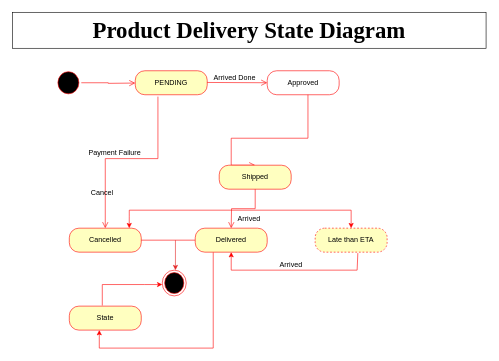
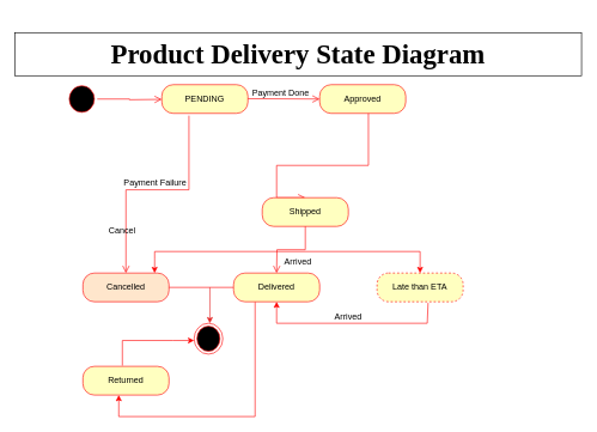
  <mxCell id="0" />
  <mxCell id="1" parent="0" />
  <mxCell id="2" value="" style="ellipse;html=1;shape=startState;fillColor=#000000;strokeColor=#ff0000;" parent="1" vertex="1"><mxGeometry x="92" y="115" width="43" height="45" as="geometry" /></mxCell>
  <mxCell id="3" value="" style="edgeStyle=orthogonalEdgeStyle;html=1;verticalAlign=bottom;endArrow=open;endSize=8;strokeColor=#ff0000;rounded=0;" parent="1" source="2" edge="1"><mxGeometry relative="1" as="geometry"><mxPoint x="225" y="138" as="targetPoint" /></mxGeometry></mxCell>
  <mxCell id="4" value="PENDING" style="rounded=1;whiteSpace=wrap;html=1;arcSize=40;fontColor=#000000;fillColor=#ffffc0;strokeColor=#ff0000;" parent="1" vertex="1"><mxGeometry x="225" y="117.5" width="120" height="40" as="geometry" /></mxCell>
  <mxCell id="5" value="" style="edgeStyle=orthogonalEdgeStyle;html=1;verticalAlign=bottom;endArrow=open;endSize=8;strokeColor=#ff0000;rounded=0;entryX=0;entryY=0.5;entryDx=0;entryDy=0;" parent="1" target="6" edge="1"><mxGeometry relative="1" as="geometry"><mxPoint x="435" y="137" as="targetPoint" /><mxPoint x="345" y="137" as="sourcePoint" /></mxGeometry></mxCell>
- <mxCell id="6" value="Approved" style="rounded=1;whiteSpace=wrap;html=1;arcSize=40;fontColor=#000000;fillColor=#ffffff;strokeColor=#ff0000;" parent="1" vertex="1"><mxGeometry x="445" y="117.5" width="120" height="40" as="geometry" /></mxCell>
- <mxCell id="7" value="Arrived Done" style="text;html=1;strokeColor=none;fillColor=none;align=center;verticalAlign=middle;whiteSpace=wrap;rounded=0;" parent="1" vertex="1"><mxGeometry x="346" y="114" width="90" height="30" as="geometry" /></mxCell>
+ <mxCell id="6" value="Approved" style="rounded=1;whiteSpace=wrap;html=1;arcSize=40;fontColor=#000000;fillColor=#ffffc0;strokeColor=#ff0000;" parent="1" vertex="1"><mxGeometry x="445" y="117.5" width="120" height="40" as="geometry" /></mxCell>
+ <mxCell id="7" value="Payment Done" style="text;html=1;strokeColor=none;fillColor=none;align=center;verticalAlign=middle;whiteSpace=wrap;rounded=0;" parent="1" vertex="1"><mxGeometry x="346" y="114" width="90" height="30" as="geometry" /></mxCell>
  <mxCell id="8" value="" style="edgeStyle=orthogonalEdgeStyle;html=1;verticalAlign=bottom;endArrow=open;endSize=8;strokeColor=#ff0000;rounded=0;exitX=0.315;exitY=1.078;exitDx=0;exitDy=0;exitPerimeter=0;" parent="1" source="4" edge="1"><mxGeometry relative="1" as="geometry"><mxPoint x="175" y="380" as="targetPoint" /><mxPoint x="285" y="230" as="sourcePoint" /><Array as="points"><mxPoint x="263" y="264" /><mxPoint x="175" y="264" /><mxPoint x="175" y="370" /></Array></mxGeometry></mxCell>
- <mxCell id="9" value="Cancelled" style="rounded=1;whiteSpace=wrap;html=1;arcSize=40;fontColor=#000000;fillColor=#ffffc0;strokeColor=#ff0000;" parent="1" vertex="1"><mxGeometry x="115" y="380" width="120" height="40" as="geometry" /></mxCell>
- <mxCell id="10" value="Payment Failure" style="text;html=1;strokeColor=none;fillColor=none;align=center;verticalAlign=middle;whiteSpace=wrap;rounded=0;" parent="1" vertex="1"><mxGeometry x="146" y="240" width="90" height="30" as="geometry" /></mxCell>
+ <mxCell id="9" value="Cancelled" style="rounded=1;whiteSpace=wrap;html=1;arcSize=40;fontColor=#000000;fillColor=#ffe6cc;strokeColor=#ff0000;" parent="1" vertex="1"><mxGeometry x="115" y="380" width="120" height="40" as="geometry" /></mxCell>
+ <mxCell id="10" value="Payment Failure" style="text;html=1;strokeColor=none;fillColor=none;align=center;verticalAlign=middle;whiteSpace=wrap;rounded=0;" parent="1" vertex="1"><mxGeometry x="171" y="240" width="90" height="30" as="geometry" /></mxCell>
  <mxCell id="11" value="" style="edgeStyle=orthogonalEdgeStyle;html=1;verticalAlign=bottom;endArrow=open;endSize=8;strokeColor=#ff0000;rounded=0;entryX=0.5;entryY=0;entryDx=0;entryDy=0;" parent="1" target="12" edge="1"><mxGeometry relative="1" as="geometry"><mxPoint x="435" y="300" as="targetPoint" /><mxPoint x="513" y="157.5" as="sourcePoint" /><Array as="points"><mxPoint x="513" y="230" /><mxPoint x="385" y="230" /></Array></mxGeometry></mxCell>
  <mxCell id="12" value="Shipped" style="rounded=1;whiteSpace=wrap;html=1;arcSize=40;fontColor=#000000;fillColor=#ffffc0;strokeColor=#ff0000;" parent="1" vertex="1"><mxGeometry x="365" y="275" width="120" height="40" as="geometry" /></mxCell>
  <mxCell id="13" value="Late than ETA" style="rounded=1;whiteSpace=wrap;html=1;arcSize=40;fontColor=#000000;fillColor=#ffffc0;strokeColor=#ff0000;dashed=1;" parent="1" vertex="1"><mxGeometry x="525" y="380" width="120" height="40" as="geometry" /></mxCell>
  <mxCell id="14" value="" style="edgeStyle=orthogonalEdgeStyle;html=1;verticalAlign=bottom;endArrow=open;endSize=8;strokeColor=#ff0000;rounded=0;exitX=0.5;exitY=1;exitDx=0;exitDy=0;entryX=0.5;entryY=0;entryDx=0;entryDy=0;" parent="1" source="12" edge="1"><mxGeometry relative="1" as="geometry"><mxPoint x="385" y="380" as="targetPoint" /><mxPoint x="305" y="350" as="sourcePoint" /><Array as="points" /></mxGeometry></mxCell>
  <mxCell id="15" value="" style="endArrow=none;html=1;rounded=0;strokeColor=#FF0000;exitX=1;exitY=0.5;exitDx=0;exitDy=0;entryX=0;entryY=0.5;entryDx=0;entryDy=0;" parent="1" source="9" edge="1"><mxGeometry width="50" height="50" relative="1" as="geometry"><mxPoint x="185" y="530" as="sourcePoint" /><mxPoint x="325" y="400" as="targetPoint" /></mxGeometry></mxCell>
  <mxCell id="16" value="" style="endArrow=classic;html=1;rounded=0;strokeColor=#FF0000;entryX=0.833;entryY=0;entryDx=0;entryDy=0;entryPerimeter=0;" parent="1" target="9" edge="1"><mxGeometry width="50" height="50" relative="1" as="geometry"><mxPoint x="385" y="350" as="sourcePoint" /><mxPoint x="245" y="380" as="targetPoint" /><Array as="points"><mxPoint x="215" y="350" /><mxPoint x="215" y="360" /></Array></mxGeometry></mxCell>
  <mxCell id="17" value="" style="endArrow=classic;html=1;rounded=0;strokeColor=#FF0000;entryX=0.5;entryY=0;entryDx=0;entryDy=0;" parent="1" target="13" edge="1"><mxGeometry width="50" height="50" relative="1" as="geometry"><mxPoint x="385" y="350" as="sourcePoint" /><mxPoint x="590" y="350" as="targetPoint" /><Array as="points"><mxPoint x="585" y="350" /></Array></mxGeometry></mxCell>
  <mxCell id="18" value="" style="endArrow=classic;html=1;rounded=0;strokeColor=#FF0000;entryX=0.5;entryY=1;entryDx=0;entryDy=0;exitX=0.593;exitY=1.039;exitDx=0;exitDy=0;exitPerimeter=0;" parent="1" source="13" edge="1"><mxGeometry width="50" height="50" relative="1" as="geometry"><mxPoint x="595" y="500" as="sourcePoint" /><mxPoint x="385" y="420" as="targetPoint" /><Array as="points"><mxPoint x="595" y="450" /><mxPoint x="385" y="450" /></Array></mxGeometry></mxCell>
  <mxCell id="19" value="Cancel" style="text;html=1;strokeColor=none;fillColor=none;align=center;verticalAlign=middle;whiteSpace=wrap;rounded=0;" parent="1" vertex="1"><mxGeometry x="140" y="307" width="60" height="30" as="geometry" /></mxCell>
  <mxCell id="20" value="Arrived" style="text;html=1;strokeColor=none;fillColor=none;align=center;verticalAlign=middle;whiteSpace=wrap;rounded=0;" parent="1" vertex="1"><mxGeometry x="385" y="350" width="60" height="30" as="geometry" /></mxCell>
  <mxCell id="21" value="Arrived" style="text;html=1;strokeColor=none;fillColor=none;align=center;verticalAlign=middle;whiteSpace=wrap;rounded=0;" parent="1" vertex="1"><mxGeometry x="455" y="427" width="60" height="30" as="geometry" /></mxCell>
  <mxCell id="22" value="" style="endArrow=classic;html=1;rounded=0;strokeColor=#e32626;" parent="1" edge="1"><mxGeometry width="50" height="50" relative="1" as="geometry"><mxPoint x="292" y="400" as="sourcePoint" /><mxPoint x="292" y="450" as="targetPoint" /></mxGeometry></mxCell>
  <mxCell id="23" value="" style="ellipse;html=1;shape=endState;fillColor=#000000;strokeColor=#ff0000;" parent="1" vertex="1"><mxGeometry x="270" y="450" width="40" height="43" as="geometry" /></mxCell>
- <mxCell id="24" value="State" style="rounded=1;whiteSpace=wrap;html=1;arcSize=40;fontColor=#000000;fillColor=#ffffc0;strokeColor=#ff0000;" parent="1" vertex="1"><mxGeometry x="115" y="510" width="120" height="40" as="geometry" /></mxCell>
+ <mxCell id="24" value="Returned" style="rounded=1;whiteSpace=wrap;html=1;arcSize=40;fontColor=#000000;fillColor=#ffffc0;strokeColor=#ff0000;" parent="1" vertex="1"><mxGeometry x="115" y="510" width="120" height="40" as="geometry" /></mxCell>
  <mxCell id="25" value="" style="endArrow=classic;html=1;rounded=0;strokeColor=#FF0000;entryX=0.5;entryY=1;entryDx=0;entryDy=0;exitX=0.25;exitY=1;exitDx=0;exitDy=0;" parent="1" edge="1"><mxGeometry width="50" height="50" relative="1" as="geometry"><mxPoint x="355" y="420" as="sourcePoint" /><mxPoint x="165" y="550" as="targetPoint" /><Array as="points"><mxPoint x="355" y="580" /><mxPoint x="165" y="580" /></Array></mxGeometry></mxCell>
  <mxCell id="26" value="Delivered" style="rounded=1;whiteSpace=wrap;html=1;arcSize=40;fontColor=#000000;fillColor=#ffffc0;strokeColor=#ff0000;" parent="1" vertex="1"><mxGeometry x="325" y="380" width="120" height="40" as="geometry" /></mxCell>
  <mxCell id="27" value="" style="endArrow=classic;html=1;rounded=0;strokeColor=#FF0000;" parent="1" edge="1"><mxGeometry width="50" height="50" relative="1" as="geometry"><mxPoint x="170" y="509" as="sourcePoint" /><mxPoint x="270" y="474" as="targetPoint" /><Array as="points"><mxPoint x="170" y="474" /><mxPoint x="240" y="474" /></Array></mxGeometry></mxCell>
- <mxCell id="28" value="&lt;font face=&quot;Comic Sans MS&quot;&gt;&lt;span style=&quot;font-size: 38px;&quot;&gt;&lt;b&gt;Product Delivery State Diagram&lt;/b&gt;&lt;/span&gt;&lt;/font&gt;" style="rounded=0;whiteSpace=wrap;html=1;" parent="1" vertex="1"><mxGeometry x="20" y="20" width="790" height="60" as="geometry" /></mxCell>
+ <mxCell id="28" value="&lt;font face=&quot;Comic Sans MS&quot;&gt;&lt;span style=&quot;font-size: 38px;&quot;&gt;&lt;b&gt;Product Delivery State Diagram&lt;/b&gt;&lt;/span&gt;&lt;/font&gt;" style="rounded=0;whiteSpace=wrap;html=1;" parent="1" vertex="1"><mxGeometry x="20" y="45" width="790" height="60" as="geometry" /></mxCell>
